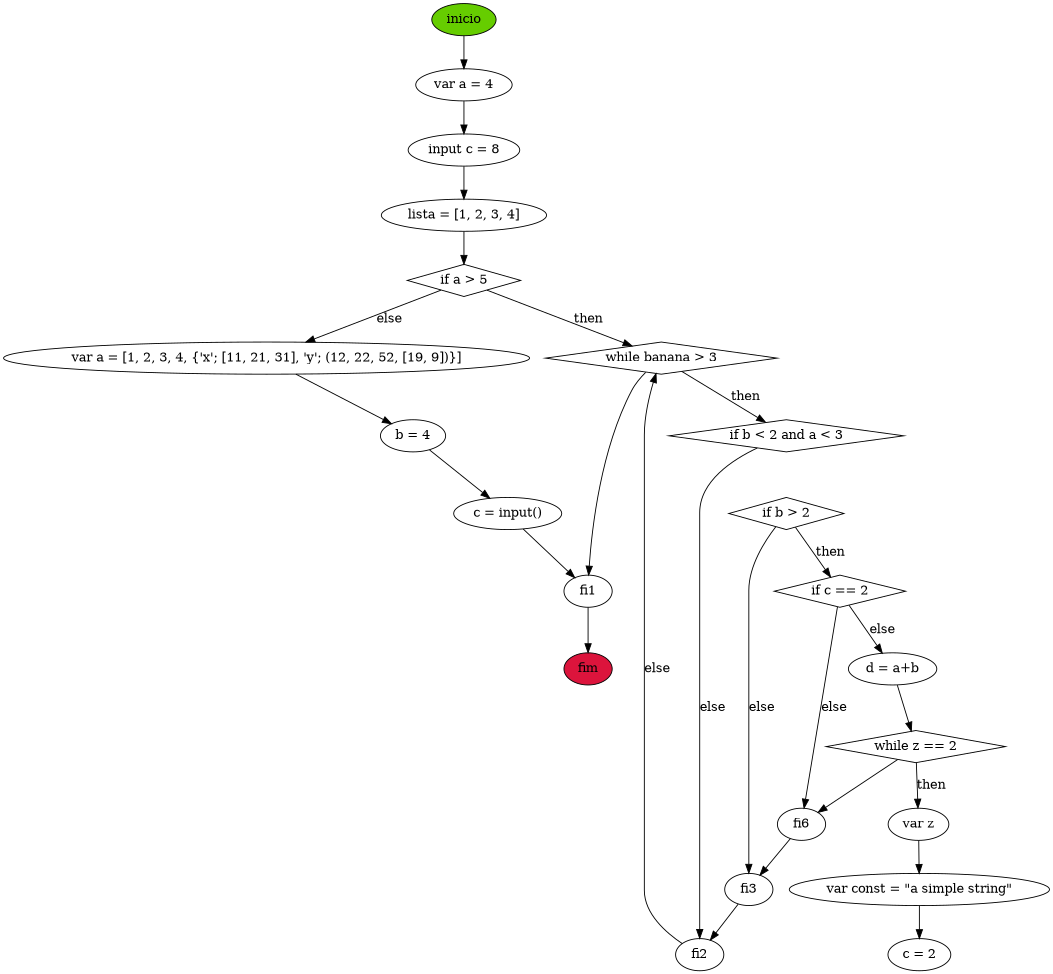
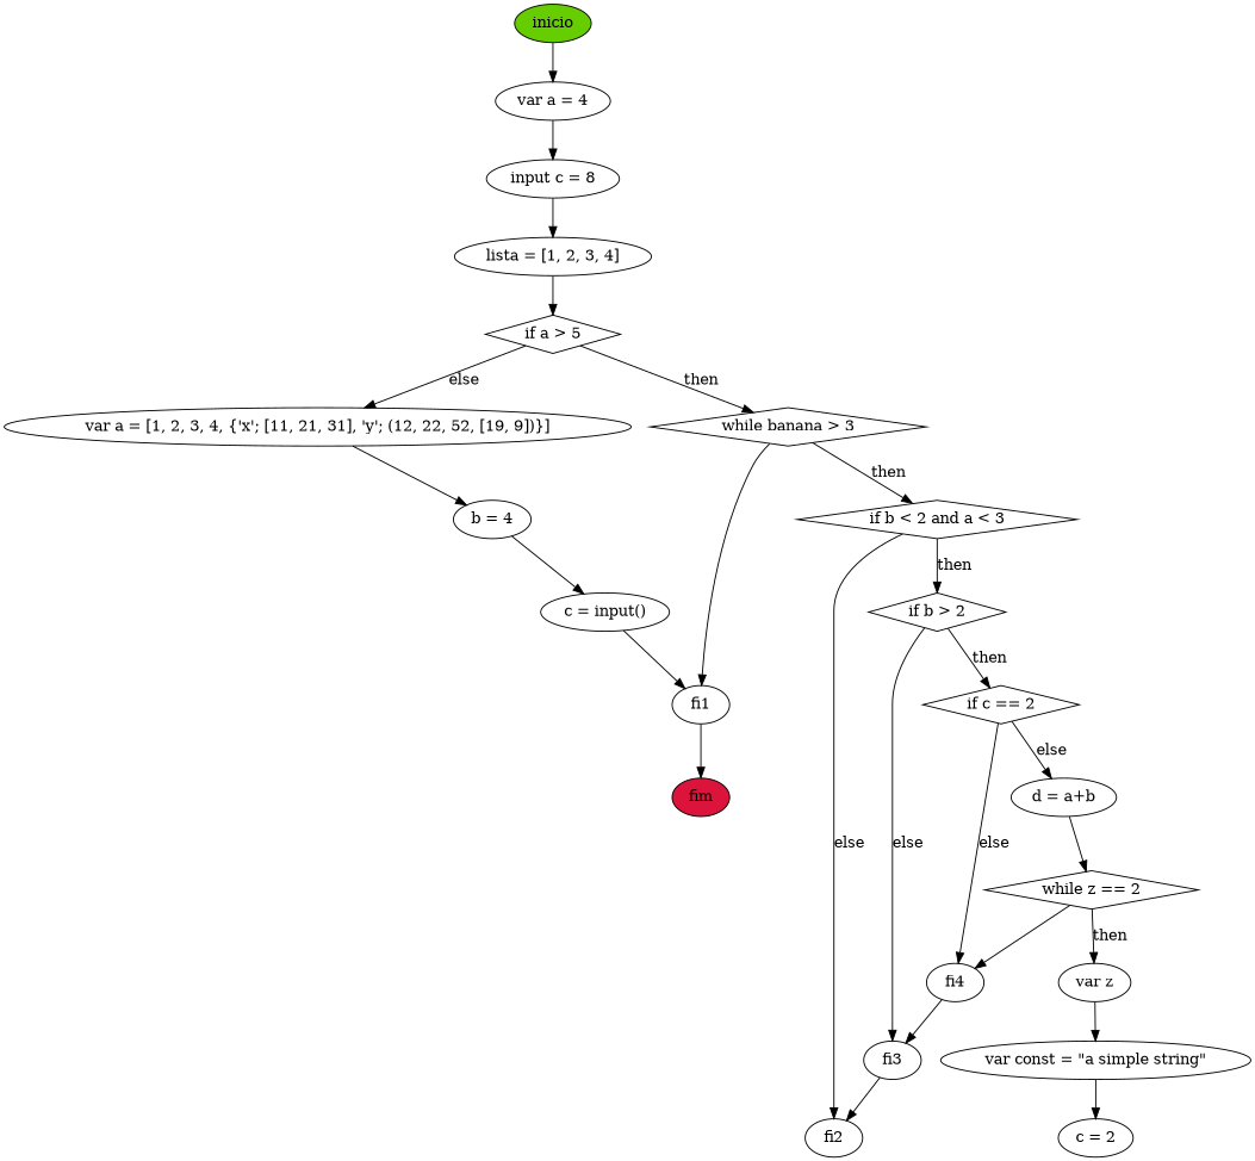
  digraph {
    inicio [fillcolor=chartreuse3 style=filled]
    "var a = 4"
    n3 [label="input c = 8"]
    "lista = [1, 2, 3, 4]"
    "if a > 5" [shape=diamond]
    "while banana > 3" [shape=diamond]
    "var a = [1, 2, 3, 4, {'x'; [11, 21, 31], 'y'; (12, 22, 52, [19, 9])}]"
    "if b < 2 and a < 3" [shape=diamond]
    fi1
    "b = 4"
    "if b > 2" [shape=diamond]
    fi2
    fim [fillcolor=crimson style=filled]
    "if c == 2" [shape=diamond]
    fi3
    "d = a+b"
-   fi4 [label=fi6]
+   fi4
    "while z == 2" [shape=diamond]
    "var z"
    "var const = \"a simple string\""
    n21 [label="c = 2"]
    "c = input()"
    inicio -> "var a = 4"
    "var a = 4" -> n3
    n3 -> "lista = [1, 2, 3, 4]"
    "lista = [1, 2, 3, 4]" -> "if a > 5"
    "if a > 5" -> "while banana > 3" [label=then]
    "if a > 5" -> "var a = [1, 2, 3, 4, {'x'; [11, 21, 31], 'y'; (12, 22, 52, [19, 9])}]" [label=else]
    "while banana > 3" -> "if b < 2 and a < 3" [label=then]
    "while banana > 3" -> fi1
    "var a = [1, 2, 3, 4, {'x'; [11, 21, 31], 'y'; (12, 22, 52, [19, 9])}]" -> "b = 4"
+   "if b < 2 and a < 3" -> "if b > 2" [label=then]
    "if b < 2 and a < 3" -> fi2 [label=else]
    fi1 -> fim
    "b = 4" -> "c = input()"
    "if b > 2" -> "if c == 2" [label=then]
    "if b > 2" -> fi3 [label=else]
-   fi2 -> "while banana > 3" [label=else]
    "if c == 2" -> "d = a+b" [label=else]
    "if c == 2" -> fi4 [label=else]
    fi3 -> fi2
    "d = a+b" -> "while z == 2"
    fi4 -> fi3
    "while z == 2" -> fi4
    "while z == 2" -> "var z" [label=then]
    "var z" -> "var const = \"a simple string\""
    "var const = \"a simple string\"" -> n21
    "c = input()" -> fi1
  }
